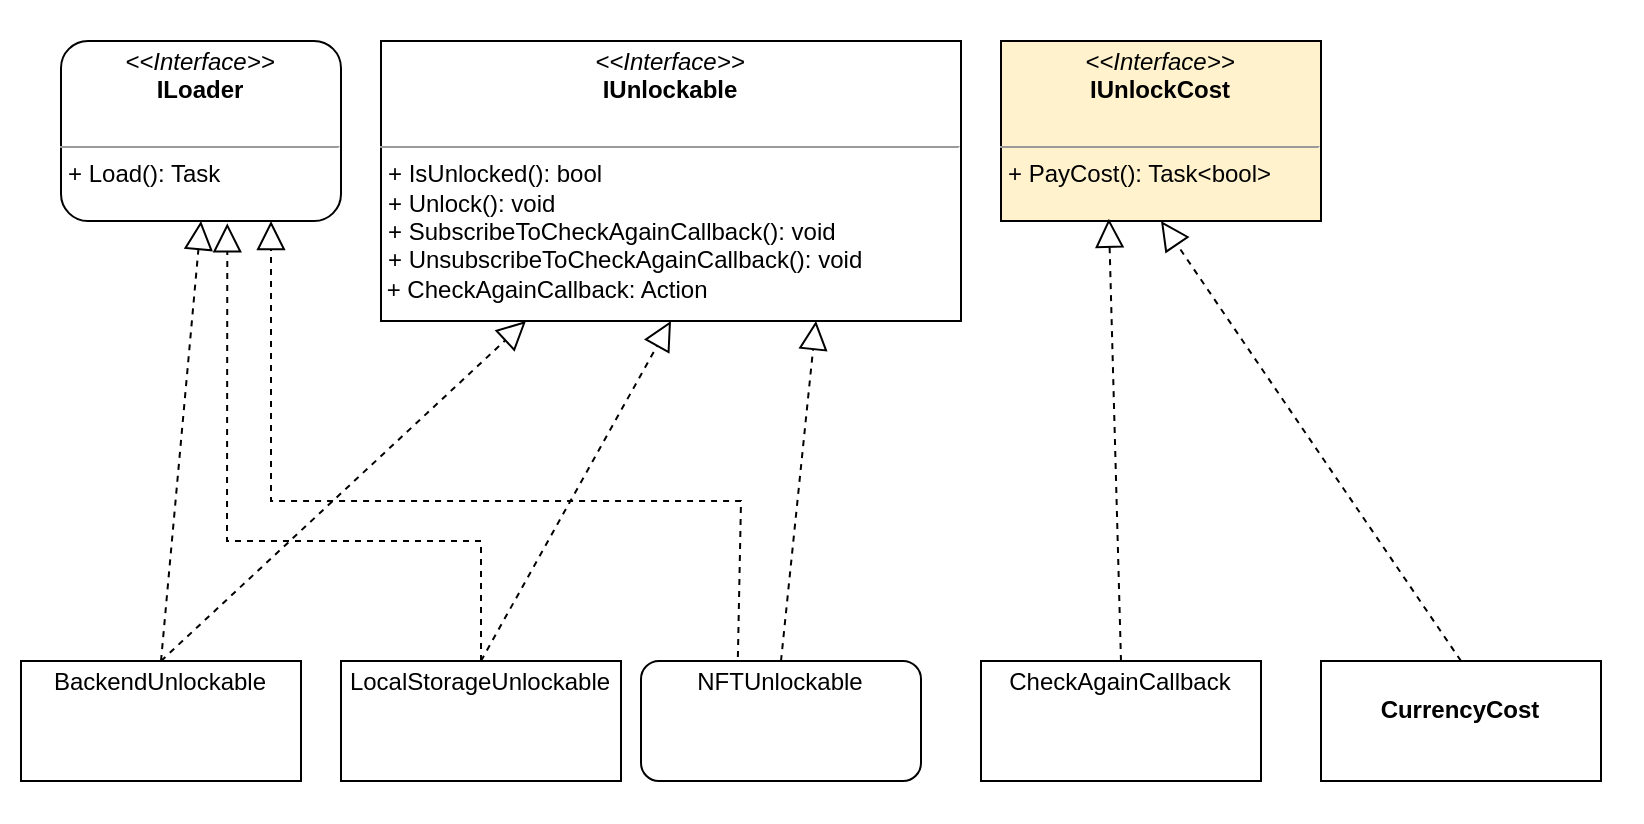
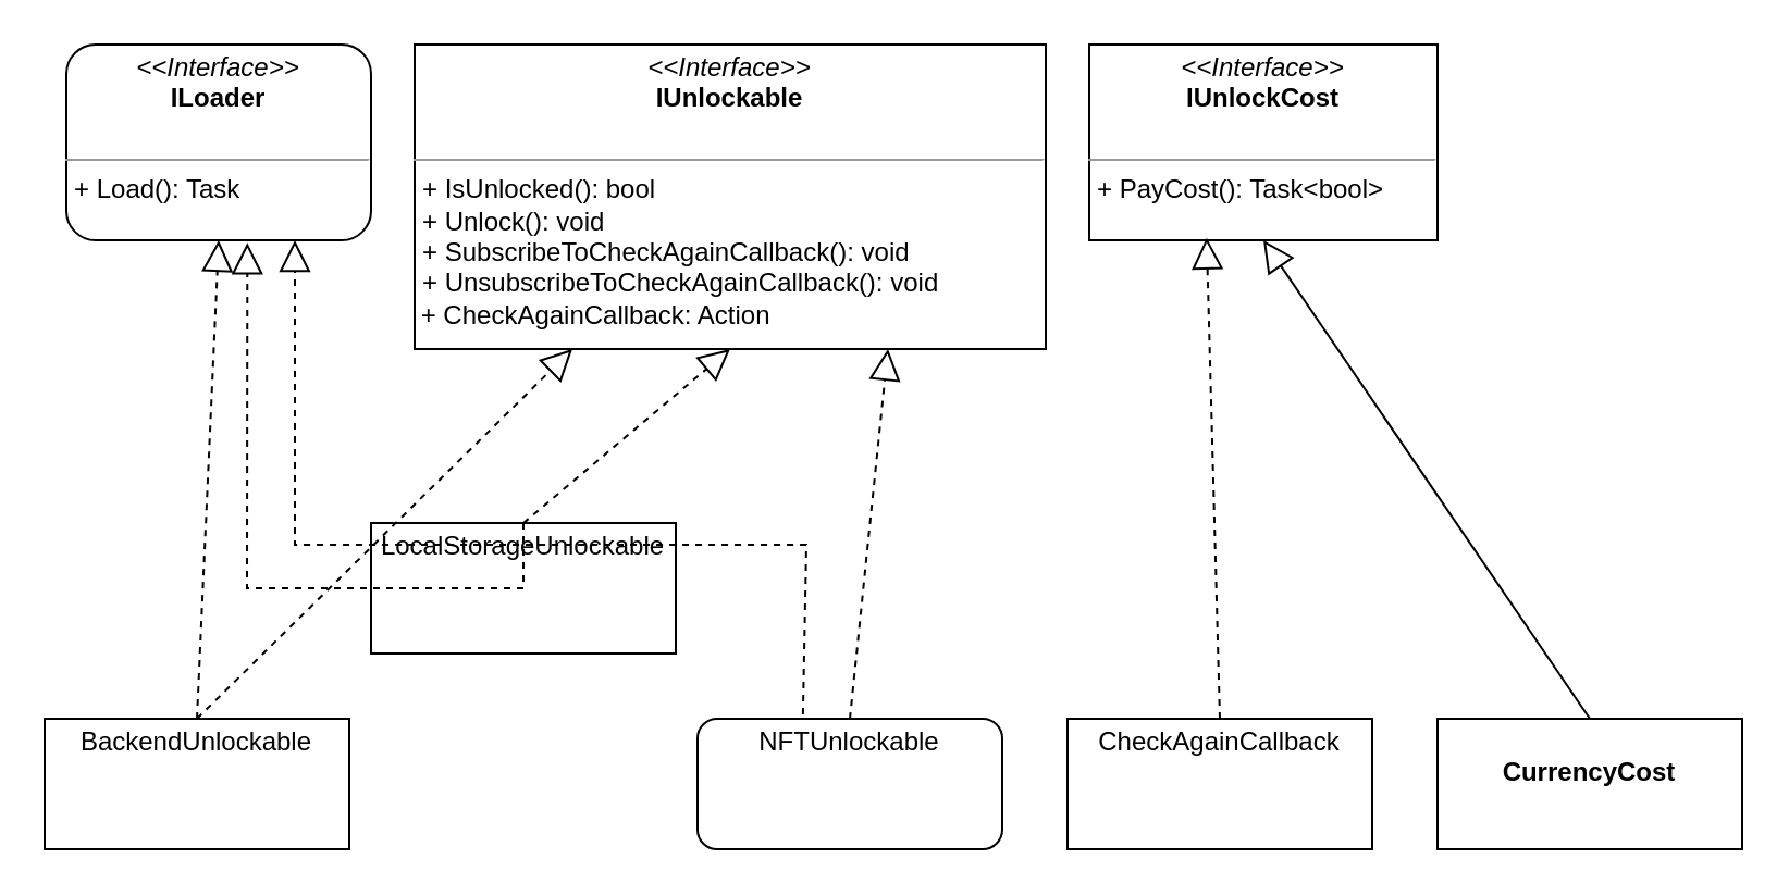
  <mxCell id="0" />
  <mxCell id="1" parent="0" />
  <mxCell id="2" value="&lt;p style=&quot;margin:0px;margin-top:4px;text-align:center;&quot;&gt;&lt;i&gt;&amp;lt;&amp;lt;Interface&amp;gt;&amp;gt;&lt;/i&gt;&lt;br&gt;&lt;b&gt;IUnlockable&lt;/b&gt;&lt;/p&gt;&lt;br&gt;&lt;hr size=&quot;1&quot;&gt;&lt;p style=&quot;margin:0px;margin-left:4px;&quot;&gt;+&amp;nbsp;IsUnlocked&lt;span style=&quot;background-color: initial;&quot;&gt;(): bool&lt;/span&gt;&lt;/p&gt;&lt;p style=&quot;margin:0px;margin-left:4px;&quot;&gt;&lt;span style=&quot;background-color: initial;&quot;&gt;+ Unlock(): void&lt;/span&gt;&lt;/p&gt;&lt;p style=&quot;margin:0px;margin-left:4px;&quot;&gt;+&amp;nbsp;SubscribeToCheckAgainCallback&lt;span style=&quot;background-color: initial;&quot;&gt;(): void&lt;/span&gt;&lt;/p&gt;&lt;p style=&quot;margin:0px;margin-left:4px;&quot;&gt;+&amp;nbsp;UnsubscribeToCheckAgainCallback&lt;span style=&quot;background-color: initial;&quot;&gt;(): void&lt;/span&gt;&lt;/p&gt;&amp;nbsp;+&amp;nbsp;CheckAgainCallback&lt;span style=&quot;background-color: initial;&quot;&gt;: Action&lt;/span&gt;" style="verticalAlign=top;align=left;overflow=fill;fontSize=12;fontFamily=Helvetica;html=1;whiteSpace=wrap;" vertex="1" parent="1"><mxGeometry x="190" y="20" width="290" height="140" as="geometry" /></mxCell>
- <mxCell id="3" value="&lt;p style=&quot;margin:0px;margin-top:4px;text-align:center;&quot;&gt;&lt;i&gt;&amp;lt;&amp;lt;Interface&amp;gt;&amp;gt;&lt;/i&gt;&lt;br&gt;&lt;b&gt;IUnlockCost&lt;/b&gt;&lt;/p&gt;&lt;br&gt;&lt;hr size=&quot;1&quot;&gt;&lt;p style=&quot;margin:0px;margin-left:4px;&quot;&gt;+ PayCost(): Task&amp;lt;bool&amp;gt;&lt;/p&gt;" style="verticalAlign=top;align=left;overflow=fill;fontSize=12;fontFamily=Helvetica;html=1;whiteSpace=wrap;fillColor=#fff2cc;" vertex="1" parent="1"><mxGeometry x="500" y="20" width="160" height="90" as="geometry" /></mxCell>
+ <mxCell id="3" value="&lt;p style=&quot;margin:0px;margin-top:4px;text-align:center;&quot;&gt;&lt;i&gt;&amp;lt;&amp;lt;Interface&amp;gt;&amp;gt;&lt;/i&gt;&lt;br&gt;&lt;b&gt;IUnlockCost&lt;/b&gt;&lt;/p&gt;&lt;br&gt;&lt;hr size=&quot;1&quot;&gt;&lt;p style=&quot;margin:0px;margin-left:4px;&quot;&gt;+ PayCost(): Task&amp;lt;bool&amp;gt;&lt;/p&gt;" style="verticalAlign=top;align=left;overflow=fill;fontSize=12;fontFamily=Helvetica;html=1;whiteSpace=wrap;" vertex="1" parent="1"><mxGeometry x="500" y="20" width="160" height="90" as="geometry" /></mxCell>
  <mxCell id="4" value="&lt;p style=&quot;margin:0px;margin-top:4px;text-align:center;&quot;&gt;&lt;i&gt;&amp;lt;&amp;lt;Interface&amp;gt;&amp;gt;&lt;/i&gt;&lt;br&gt;&lt;b&gt;ILoader&lt;/b&gt;&lt;/p&gt;&lt;br&gt;&lt;hr size=&quot;1&quot;&gt;&lt;p style=&quot;margin:0px;margin-left:4px;&quot;&gt;+ Load(): Task&lt;/p&gt;" style="verticalAlign=top;align=left;overflow=fill;fontSize=12;fontFamily=Helvetica;html=1;whiteSpace=wrap;rounded=1;" vertex="1" parent="1"><mxGeometry x="30" y="20" width="140" height="90" as="geometry" /></mxCell>
  <mxCell id="5" value="&lt;p style=&quot;margin:0px;margin-top:4px;text-align:center;&quot;&gt;&lt;br&gt;&lt;b&gt;CurrencyCost&lt;/b&gt;&lt;/p&gt;" style="verticalAlign=top;align=left;overflow=fill;fontSize=12;fontFamily=Helvetica;html=1;whiteSpace=wrap;" vertex="1" parent="1"><mxGeometry x="660" y="330" width="140" height="60" as="geometry" /></mxCell>
- <mxCell id="6" value="" style="endArrow=block;dashed=1;endFill=0;endSize=12;html=1;rounded=0;exitX=0.5;exitY=0;exitDx=0;exitDy=0;entryX=0.5;entryY=1;entryDx=0;entryDy=0;" edge="1" parent="1" source="5" target="3"><mxGeometry width="160" relative="1" as="geometry"><mxPoint x="510" y="260" as="sourcePoint" /><mxPoint x="670" y="260" as="targetPoint" /></mxGeometry></mxCell>
+ <mxCell id="6" value="" style="endArrow=block;dashed=0;endFill=0;endSize=12;html=1;rounded=0;exitX=0.5;exitY=0;exitDx=0;exitDy=0;entryX=0.5;entryY=1;entryDx=0;entryDy=0;" edge="1" parent="1" source="5" target="3"><mxGeometry width="160" relative="1" as="geometry"><mxPoint x="510" y="260" as="sourcePoint" /><mxPoint x="670" y="260" as="targetPoint" /></mxGeometry></mxCell>
  <mxCell id="7" value="&lt;p style=&quot;margin:0px;margin-top:4px;text-align:center;&quot;&gt;CheckAgainCallback&lt;/p&gt;" style="verticalAlign=top;align=left;overflow=fill;fontSize=12;fontFamily=Helvetica;html=1;whiteSpace=wrap;" vertex="1" parent="1"><mxGeometry x="490" y="330" width="140" height="60" as="geometry" /></mxCell>
  <mxCell id="8" value="" style="endArrow=block;dashed=1;endFill=0;endSize=12;html=1;rounded=0;exitX=0.5;exitY=0;exitDx=0;exitDy=0;entryX=0.337;entryY=0.987;entryDx=0;entryDy=0;entryPerimeter=0;" edge="1" parent="1" source="7" target="3"><mxGeometry width="160" relative="1" as="geometry"><mxPoint x="710" y="330" as="sourcePoint" /><mxPoint x="590" y="120" as="targetPoint" /></mxGeometry></mxCell>
- <mxCell id="9" value="&lt;p style=&quot;margin:0px;margin-top:4px;text-align:center;&quot;&gt;LocalStorageUnlockable&lt;/p&gt;" style="verticalAlign=top;align=left;overflow=fill;fontSize=12;fontFamily=Helvetica;html=1;whiteSpace=wrap;" vertex="1" parent="1"><mxGeometry x="170" y="330" width="140" height="60" as="geometry" /></mxCell>
+ <mxCell id="9" value="&lt;p style=&quot;margin:0px;margin-top:4px;text-align:center;&quot;&gt;LocalStorageUnlockable&lt;/p&gt;" style="verticalAlign=top;align=left;overflow=fill;fontSize=12;fontFamily=Helvetica;html=1;whiteSpace=wrap;" vertex="1" parent="1"><mxGeometry x="170" y="240" width="140" height="60" as="geometry" /></mxCell>
  <mxCell id="10" value="&lt;p style=&quot;margin:0px;margin-top:4px;text-align:center;&quot;&gt;NFTUnlockable&lt;/p&gt;" style="verticalAlign=top;align=left;overflow=fill;fontSize=12;fontFamily=Helvetica;html=1;whiteSpace=wrap;rounded=1;" vertex="1" parent="1"><mxGeometry x="320" y="330" width="140" height="60" as="geometry" /></mxCell>
- <mxCell id="11" value="&lt;p style=&quot;margin:0px;margin-top:4px;text-align:center;&quot;&gt;BackendUnlockable&lt;/p&gt;" style="verticalAlign=top;align=left;overflow=fill;fontSize=12;fontFamily=Helvetica;html=1;whiteSpace=wrap;" vertex="1" parent="1"><mxGeometry x="10" y="330" width="140" height="60" as="geometry" /></mxCell>
+ <mxCell id="11" value="&lt;p style=&quot;margin:0px;margin-top:4px;text-align:center;&quot;&gt;BackendUnlockable&lt;/p&gt;" style="verticalAlign=top;align=left;overflow=fill;fontSize=12;fontFamily=Helvetica;html=1;whiteSpace=wrap;" vertex="1" parent="1"><mxGeometry x="20" y="330" width="140" height="60" as="geometry" /></mxCell>
  <mxCell id="12" value="" style="endArrow=block;dashed=1;endFill=0;endSize=12;html=1;rounded=0;exitX=0.5;exitY=0;exitDx=0;exitDy=0;entryX=0.25;entryY=1;entryDx=0;entryDy=0;" edge="1" parent="1" source="11" target="2"><mxGeometry width="160" relative="1" as="geometry"><mxPoint x="570" y="330" as="sourcePoint" /><mxPoint x="564" y="119" as="targetPoint" /></mxGeometry></mxCell>
  <mxCell id="13" value="" style="endArrow=block;dashed=1;endFill=0;endSize=12;html=1;rounded=0;exitX=0.5;exitY=0;exitDx=0;exitDy=0;entryX=0.5;entryY=1;entryDx=0;entryDy=0;" edge="1" parent="1" source="9" target="2"><mxGeometry width="160" relative="1" as="geometry"><mxPoint x="100" y="340" as="sourcePoint" /><mxPoint x="273" y="170" as="targetPoint" /></mxGeometry></mxCell>
  <mxCell id="14" value="" style="endArrow=block;dashed=1;endFill=0;endSize=12;html=1;rounded=0;exitX=0.5;exitY=0;exitDx=0;exitDy=0;entryX=0.75;entryY=1;entryDx=0;entryDy=0;" edge="1" parent="1" source="10" target="2"><mxGeometry width="160" relative="1" as="geometry"><mxPoint x="250" y="340" as="sourcePoint" /><mxPoint x="345" y="170" as="targetPoint" /></mxGeometry></mxCell>
  <mxCell id="15" value="" style="endArrow=block;dashed=1;endFill=0;endSize=12;html=1;rounded=0;exitX=0.5;exitY=0;exitDx=0;exitDy=0;entryX=0.5;entryY=1;entryDx=0;entryDy=0;" edge="1" parent="1" source="11" target="4"><mxGeometry width="160" relative="1" as="geometry"><mxPoint x="100" y="340" as="sourcePoint" /><mxPoint x="273" y="170" as="targetPoint" /></mxGeometry></mxCell>
  <mxCell id="16" value="" style="endArrow=block;dashed=1;endFill=0;endSize=12;html=1;rounded=0;exitX=0.5;exitY=0;exitDx=0;exitDy=0;entryX=0.594;entryY=1.013;entryDx=0;entryDy=0;entryPerimeter=0;" edge="1" parent="1" source="9" target="4"><mxGeometry width="160" relative="1" as="geometry"><mxPoint x="100" y="340" as="sourcePoint" /><mxPoint x="110" y="120" as="targetPoint" /><Array as="points"><mxPoint x="240" y="270" /><mxPoint x="113" y="270" /></Array></mxGeometry></mxCell>
  <mxCell id="17" value="" style="endArrow=block;dashed=1;endFill=0;endSize=12;html=1;rounded=0;exitX=0.346;exitY=-0.033;exitDx=0;exitDy=0;entryX=0.75;entryY=1;entryDx=0;entryDy=0;exitPerimeter=0;" edge="1" parent="1" source="10" target="4"><mxGeometry width="160" relative="1" as="geometry"><mxPoint x="250" y="340" as="sourcePoint" /><mxPoint x="145" y="120" as="targetPoint" /><Array as="points"><mxPoint x="370" y="250" /><mxPoint x="135" y="250" /></Array></mxGeometry></mxCell>
